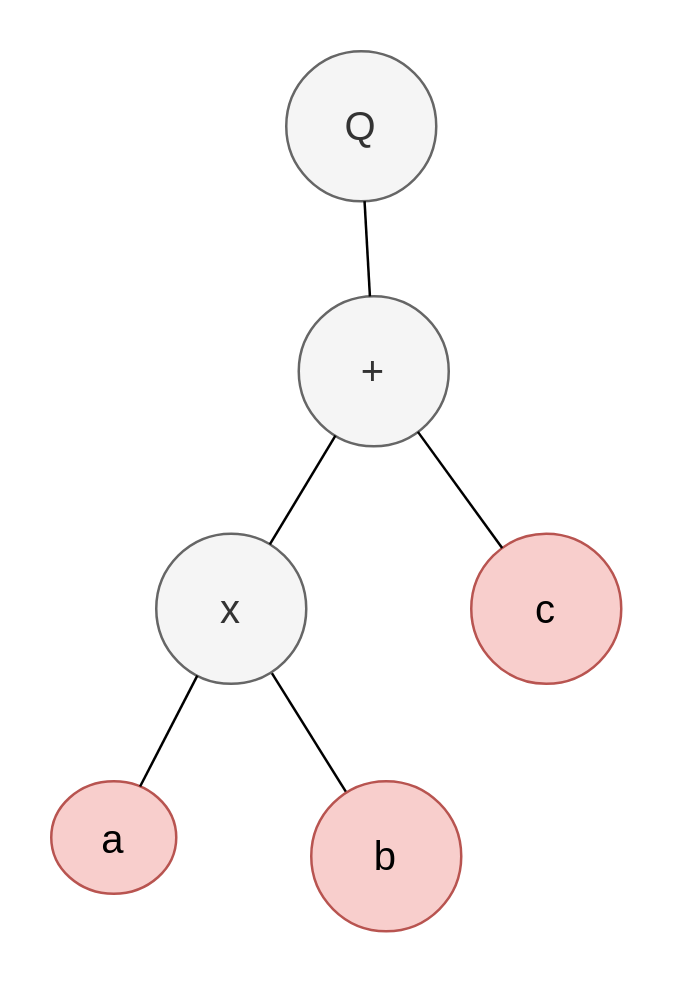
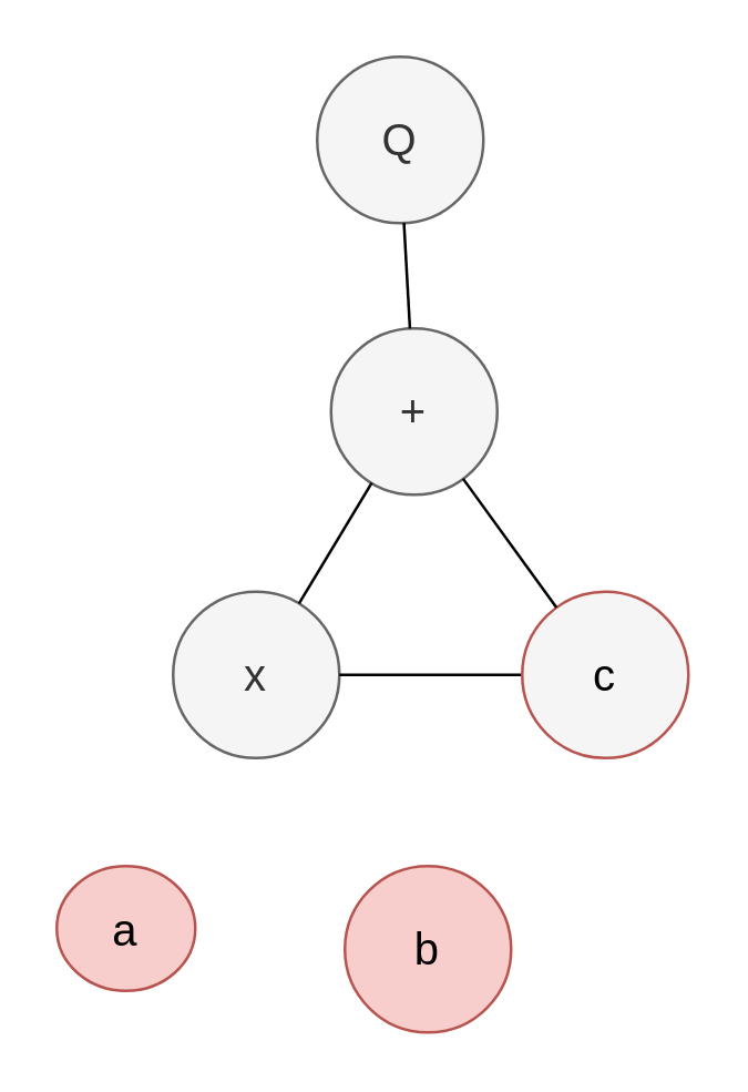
  <mxCell id="0" />
  <mxCell id="1" parent="0" />
- <mxCell id="2" value="" style="edgeStyle=none;curved=1;rounded=0;orthogonalLoop=1;jettySize=auto;html=1;fontSize=16;startSize=8;endSize=8;endArrow=none;endFill=0;" parent="1" source="6" target="7" edge="1"><mxGeometry relative="1" as="geometry" /></mxCell>
  <mxCell id="3" value="a" style="ellipse;whiteSpace=wrap;html=1;fontSize=16;fillColor=#f8cecc;strokeColor=#b85450;" parent="1" vertex="1"><mxGeometry x="20" y="312" width="50" height="45" as="geometry" /></mxCell>
  <mxCell id="4" style="edgeStyle=none;curved=1;rounded=0;orthogonalLoop=1;jettySize=auto;html=1;entryX=1;entryY=0.5;entryDx=0;entryDy=0;fontSize=16;startSize=8;endSize=8;" parent="1" source="3" target="3" edge="1"><mxGeometry relative="1" as="geometry" /></mxCell>
  <mxCell id="5" value="+" style="ellipse;whiteSpace=wrap;html=1;fontSize=16;fillColor=#f5f5f5;fontColor=#333333;strokeColor=#666666;" parent="1" vertex="1"><mxGeometry x="119" y="118" width="60" height="60" as="geometry" /></mxCell>
  <mxCell id="6" value="x" style="ellipse;whiteSpace=wrap;html=1;fontSize=16;fillColor=#f5f5f5;fontColor=#333333;strokeColor=#666666;" parent="1" vertex="1"><mxGeometry x="62" y="213" width="60" height="60" as="geometry" /></mxCell>
  <mxCell id="7" value="b" style="ellipse;whiteSpace=wrap;html=1;fontSize=16;fillColor=#f8cecc;strokeColor=#b85450;" parent="1" vertex="1"><mxGeometry x="124" y="312" width="60" height="60" as="geometry" /></mxCell>
  <mxCell id="8" value="" style="edgeStyle=none;curved=1;rounded=0;orthogonalLoop=1;jettySize=auto;html=1;fontSize=16;startSize=8;endSize=8;endArrow=none;endFill=0;" parent="1" source="5" target="6" edge="1"><mxGeometry relative="1" as="geometry"><mxPoint x="293" y="164" as="sourcePoint" /><mxPoint x="265" y="207" as="targetPoint" /></mxGeometry></mxCell>
  <mxCell id="9" value="Q" style="ellipse;whiteSpace=wrap;html=1;fontSize=16;fillColor=#f5f5f5;fontColor=#333333;strokeColor=#666666;" vertex="1" parent="1"><mxGeometry x="114" y="20" width="60" height="60" as="geometry" /></mxCell>
  <mxCell id="10" value="" style="edgeStyle=none;curved=1;rounded=0;orthogonalLoop=1;jettySize=auto;html=1;fontSize=16;startSize=8;endSize=8;endArrow=none;endFill=0;" edge="1" parent="1" source="9" target="5"><mxGeometry relative="1" as="geometry"><mxPoint x="143" y="183" as="sourcePoint" /><mxPoint x="115" y="226" as="targetPoint" /></mxGeometry></mxCell>
- <mxCell id="11" value="" style="edgeStyle=none;curved=1;rounded=0;orthogonalLoop=1;jettySize=auto;html=1;fontSize=16;startSize=8;endSize=8;endArrow=none;endFill=0;" edge="1" parent="1" source="6" target="3"><mxGeometry relative="1" as="geometry"><mxPoint x="115" y="280" as="sourcePoint" /><mxPoint x="136" y="325" as="targetPoint" /></mxGeometry></mxCell>
- <mxCell id="12" value="c" style="ellipse;whiteSpace=wrap;html=1;fontSize=16;fillColor=#f8cecc;strokeColor=#b85450;" vertex="1" parent="1"><mxGeometry x="188" y="213" width="60" height="60" as="geometry" /></mxCell>
+ <mxCell id="11" value="" style="edgeStyle=none;curved=1;rounded=0;orthogonalLoop=1;jettySize=auto;html=1;fontSize=16;startSize=8;endSize=8;endArrow=none;endFill=0;" edge="1" parent="1" source="6" target="12"><mxGeometry relative="1" as="geometry"><mxPoint x="115" y="280" as="sourcePoint" /><mxPoint x="136" y="325" as="targetPoint" /></mxGeometry></mxCell>
+ <mxCell id="12" value="c" style="ellipse;whiteSpace=wrap;html=1;fontSize=16;fillColor=#f5f5f5;strokeColor=#b85450;" vertex="1" parent="1"><mxGeometry x="188" y="213" width="60" height="60" as="geometry" /></mxCell>
  <mxCell id="13" value="" style="edgeStyle=none;curved=1;rounded=0;orthogonalLoop=1;jettySize=auto;html=1;fontSize=16;startSize=8;endSize=8;endArrow=none;endFill=0;" edge="1" parent="1" source="5" target="12"><mxGeometry relative="1" as="geometry"><mxPoint x="144" y="184" as="sourcePoint" /><mxPoint x="117" y="227" as="targetPoint" /></mxGeometry></mxCell>
